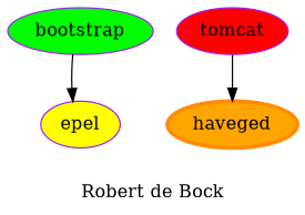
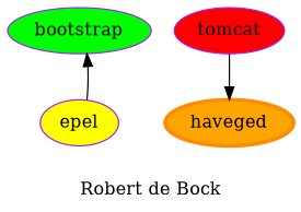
  digraph {
    label="Robert de Bock"
    node [color=purple style=filled]
    bootstrap [fillcolor=green]
    epel [fillcolor=yellow]
    haveged [color=darkorange fillcolor=orange penwidth=3]
    tomcat [fillcolor=red]
-   bootstrap -> epel
+   epel -> bootstrap
    tomcat -> haveged
  }
